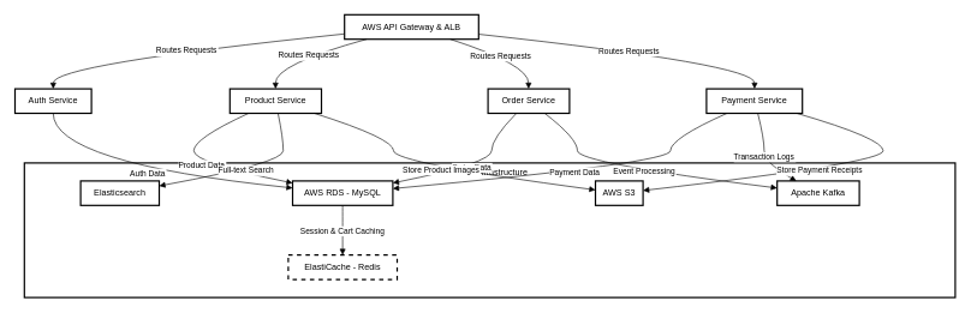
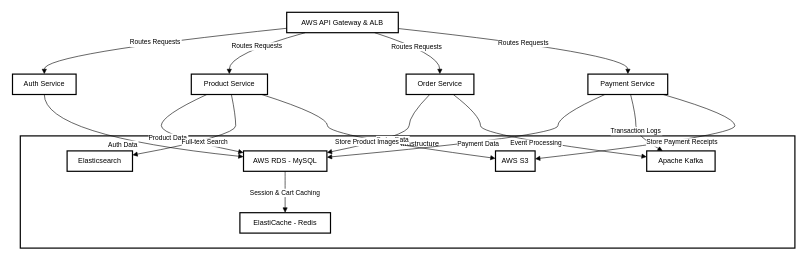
  <mxCell id="0" />
  <mxCell id="1" parent="0" />
  <mxCell id="2" value="Cloud Infrastructure" style="whiteSpace=wrap;strokeWidth=2;verticalAlign=top;" vertex="1" parent="1"><mxGeometry x="33" y="226" width="1291" height="187" as="geometry" /></mxCell>
  <mxCell id="3" value="AWS RDS - MySQL" style="whiteSpace=wrap;strokeWidth=2;" vertex="1" parent="1"><mxGeometry x="405" y="251" width="139" height="34" as="geometry" /></mxCell>
  <mxCell id="4" value="Elasticsearch" style="whiteSpace=wrap;strokeWidth=2;" vertex="1" parent="1"><mxGeometry x="111" y="251" width="109" height="34" as="geometry" /></mxCell>
  <mxCell id="5" value="Apache Kafka" style="whiteSpace=wrap;strokeWidth=2;" vertex="1" parent="1"><mxGeometry x="1077" y="251" width="114" height="34" as="geometry" /></mxCell>
- <mxCell id="6" value="ElastiCache - Redis" style="whiteSpace=wrap;strokeWidth=2;dashed=1;" vertex="1" parent="1"><mxGeometry x="399" y="354" width="151" height="34" as="geometry" /></mxCell>
+ <mxCell id="6" value="ElastiCache - Redis" style="whiteSpace=wrap;strokeWidth=2;" vertex="1" parent="1"><mxGeometry x="399" y="354" width="151" height="34" as="geometry" /></mxCell>
  <mxCell id="7" value="AWS S3" style="whiteSpace=wrap;strokeWidth=2;" vertex="1" parent="1"><mxGeometry x="825" y="251" width="66" height="34" as="geometry" /></mxCell>
  <mxCell id="8" value="AWS API Gateway &amp; ALB" style="whiteSpace=wrap;strokeWidth=2;" vertex="1" parent="1"><mxGeometry x="477" y="20" width="186" height="34" as="geometry" /></mxCell>
  <mxCell id="9" value="Auth Service" style="whiteSpace=wrap;strokeWidth=2;" vertex="1" parent="1"><mxGeometry x="20" y="123" width="106" height="34" as="geometry" /></mxCell>
  <mxCell id="10" value="Product Service" style="whiteSpace=wrap;strokeWidth=2;" vertex="1" parent="1"><mxGeometry x="318" y="123" width="127" height="34" as="geometry" /></mxCell>
  <mxCell id="11" value="Order Service" style="whiteSpace=wrap;strokeWidth=2;" vertex="1" parent="1"><mxGeometry x="676" y="123" width="113" height="34" as="geometry" /></mxCell>
  <mxCell id="12" value="Payment Service" style="whiteSpace=wrap;strokeWidth=2;" vertex="1" parent="1"><mxGeometry x="979" y="123" width="133" height="34" as="geometry" /></mxCell>
  <mxCell id="13" value="Routes Requests" style="curved=1;startArrow=none;endArrow=block;exitX=-0.0;exitY=0.784;entryX=0.5;entryY=0;rounded=0;" edge="1" parent="1" source="8" target="9"><mxGeometry relative="1" as="geometry"><Array as="points"><mxPoint x="73" y="89" /></Array></mxGeometry></mxCell>
  <mxCell id="14" value="Routes Requests" style="curved=1;startArrow=none;endArrow=block;exitX=0.165;exitY=1;entryX=0.499;entryY=0;rounded=0;" edge="1" parent="1" source="8" target="10"><mxGeometry relative="1" as="geometry"><Array as="points"><mxPoint x="381" y="89" /></Array></mxGeometry></mxCell>
  <mxCell id="15" value="Routes Requests" style="curved=1;startArrow=none;endArrow=block;exitX=0.788;exitY=1;entryX=0.498;entryY=0;rounded=0;" edge="1" parent="1" source="8" target="11"><mxGeometry relative="1" as="geometry"><Array as="points"><mxPoint x="732" y="89" /></Array></mxGeometry></mxCell>
  <mxCell id="16" value="Routes Requests" style="curved=1;startArrow=none;endArrow=block;exitX=1.0;exitY=0.796;entryX=0.501;entryY=0;rounded=0;" edge="1" parent="1" source="8" target="12"><mxGeometry relative="1" as="geometry"><Array as="points"><mxPoint x="1046" y="89" /></Array></mxGeometry></mxCell>
  <mxCell id="17" value="Auth Data" style="curved=1;startArrow=none;endArrow=block;exitX=0.5;exitY=1;entryX=-0.002;entryY=0.286;rounded=0;" edge="1" parent="1" source="9" target="3"><mxGeometry relative="1" as="geometry"><Array as="points"><mxPoint x="73" y="226" /></Array></mxGeometry></mxCell>
  <mxCell id="18" value="Product Data" style="curved=1;startArrow=none;endArrow=block;exitX=0.204;exitY=1;entryX=-0.002;entryY=0.083;rounded=0;" edge="1" parent="1" source="10" target="3"><mxGeometry relative="1" as="geometry"><Array as="points"><mxPoint x="268" y="192" /><mxPoint x="268" y="226" /></Array></mxGeometry></mxCell>
  <mxCell id="19" value="Order Data" style="curved=1;startArrow=none;endArrow=block;exitX=0.348;exitY=1;entryX=1.0;entryY=0.083;rounded=0;" edge="1" parent="1" source="11" target="3"><mxGeometry relative="1" as="geometry"><Array as="points"><mxPoint x="681" y="192" /><mxPoint x="681" y="226" /></Array></mxGeometry></mxCell>
  <mxCell id="20" value="Payment Data" style="curved=1;startArrow=none;endArrow=block;exitX=0.213;exitY=1;entryX=1.0;entryY=0.311;rounded=0;" edge="1" parent="1" source="12" target="3"><mxGeometry relative="1" as="geometry"><Array as="points"><mxPoint x="929" y="192" /><mxPoint x="929" y="226" /></Array></mxGeometry></mxCell>
  <mxCell id="21" value="Full-text Search" style="curved=1;startArrow=none;endArrow=block;exitX=0.526;exitY=1;entryX=0.999;entryY=0.203;rounded=0;" edge="1" parent="1" source="10" target="4"><mxGeometry relative="1" as="geometry"><Array as="points"><mxPoint x="392" y="192" /><mxPoint x="392" y="226" /></Array></mxGeometry></mxCell>
  <mxCell id="22" value="Event Processing" style="curved=1;startArrow=none;endArrow=block;exitX=0.696;exitY=1;entryX=0.001;entryY=0.29;rounded=0;" edge="1" parent="1" source="11" target="5"><mxGeometry relative="1" as="geometry"><Array as="points"><mxPoint x="800" y="192" /><mxPoint x="800" y="226" /></Array></mxGeometry></mxCell>
  <mxCell id="23" value="Transaction Logs" style="curved=1;startArrow=none;endArrow=block;exitX=0.535;exitY=1;entryX=0.234;entryY=0;rounded=0;" edge="1" parent="1" source="12" target="5"><mxGeometry relative="1" as="geometry"><Array as="points"><mxPoint x="1059" y="192" /><mxPoint x="1059" y="226" /></Array></mxGeometry></mxCell>
  <mxCell id="24" value="Session &amp; Cart Caching" style="curved=1;startArrow=none;endArrow=block;exitX=0.499;exitY=1;entryX=0.499;entryY=0;rounded=0;" edge="1" parent="1" source="3" target="6"><mxGeometry relative="1" as="geometry"><Array as="points" /></mxGeometry></mxCell>
  <mxCell id="25" value="Store Payment Receipts" style="curved=1;startArrow=none;endArrow=block;exitX=0.943;exitY=1;entryX=1.01;entryY=0.388;rounded=0;" edge="1" parent="1" source="12" target="7"><mxGeometry relative="1" as="geometry"><Array as="points"><mxPoint x="1224" y="192" /><mxPoint x="1224" y="226" /></Array></mxGeometry></mxCell>
  <mxCell id="26" value="Store Product Images" style="curved=1;startArrow=none;endArrow=block;exitX=0.924;exitY=1;entryX=0.006;entryY=0.369;rounded=0;" edge="1" parent="1" source="10" target="7"><mxGeometry relative="1" as="geometry"><Array as="points"><mxPoint x="545" y="192" /><mxPoint x="545" y="226" /></Array></mxGeometry></mxCell>
